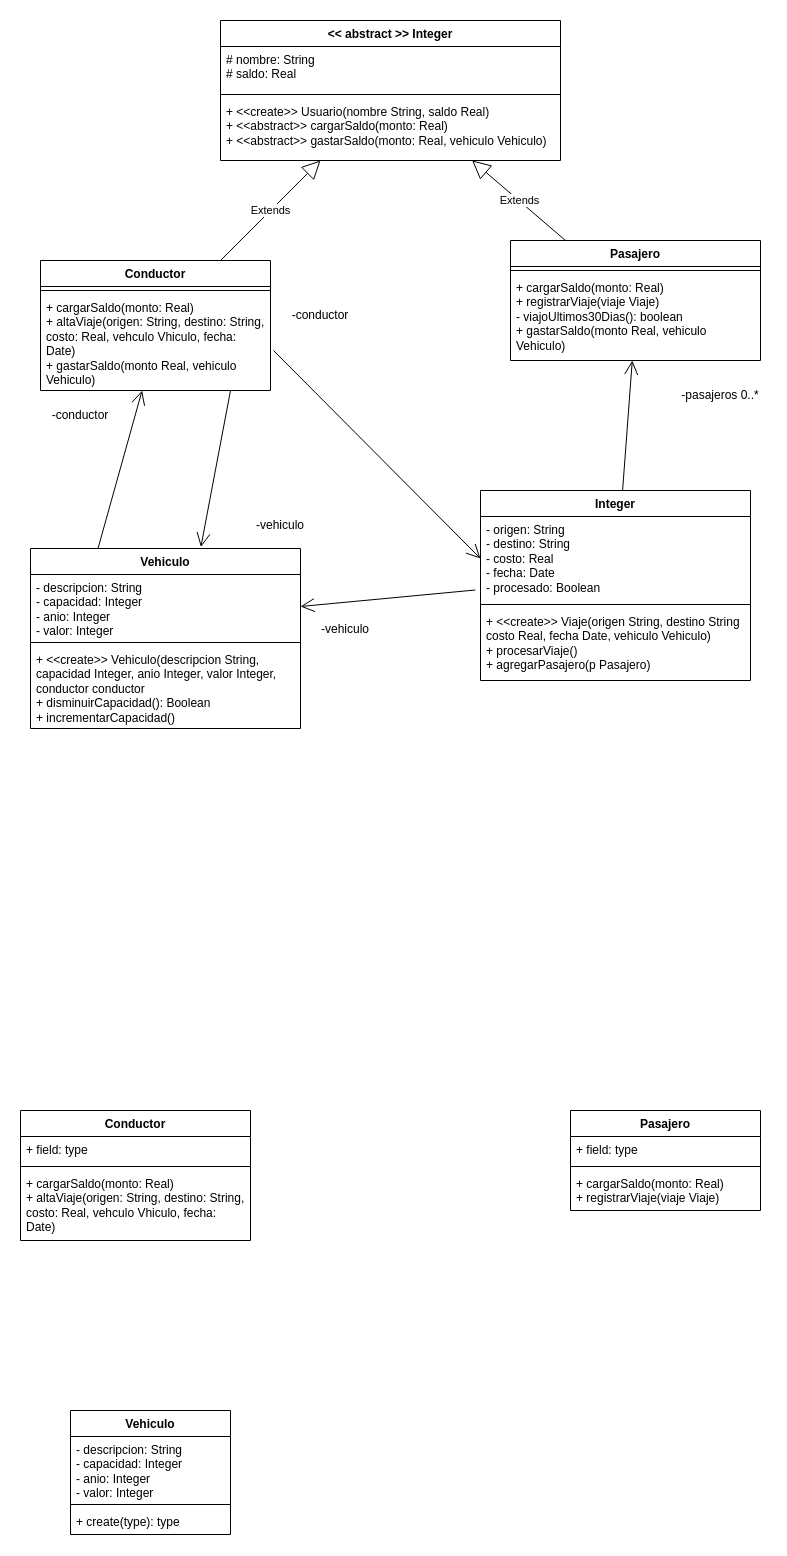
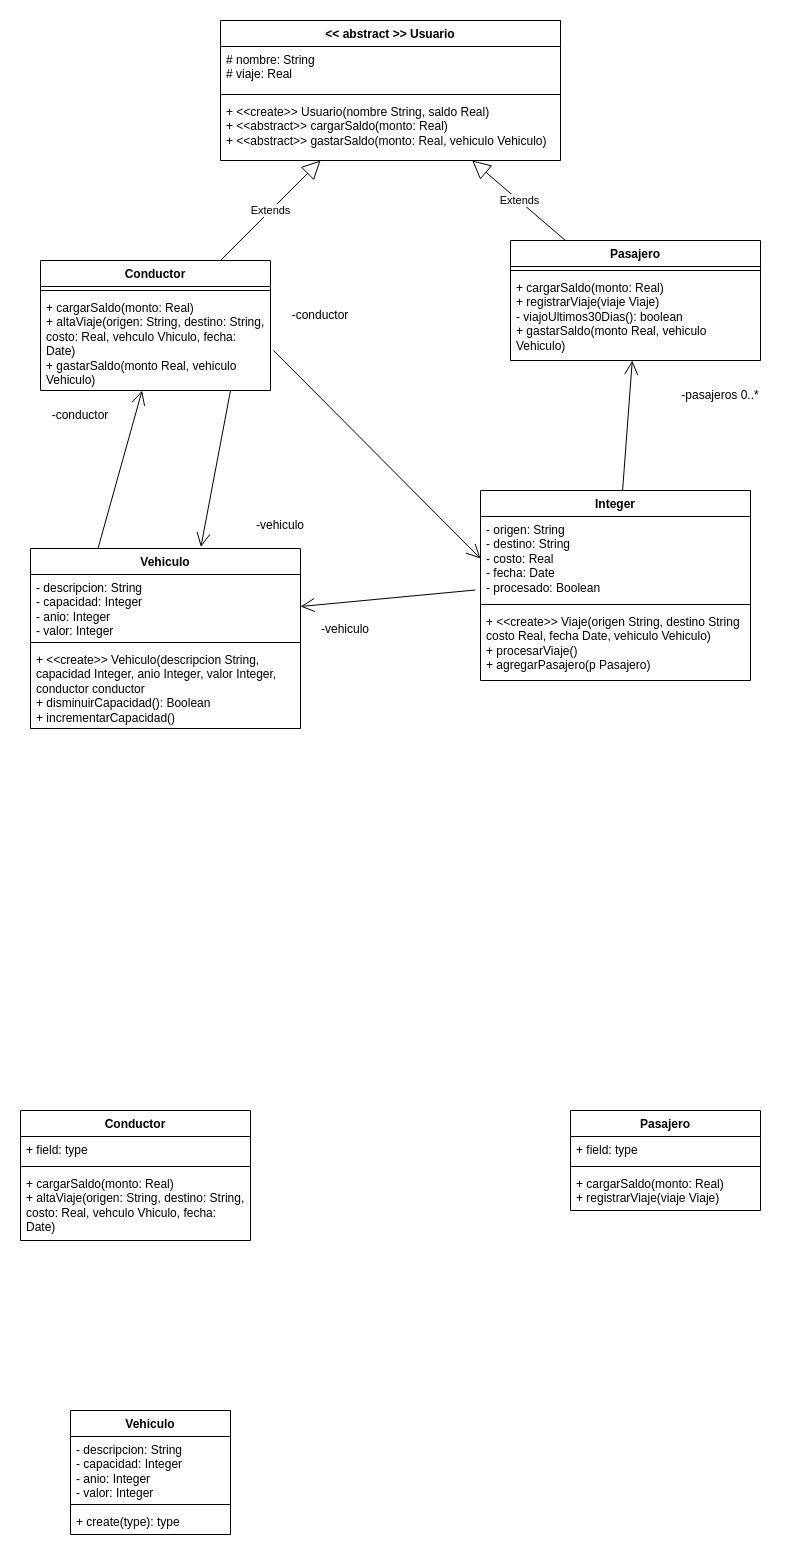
  <mxCell id="0" />
  <mxCell id="1" parent="0" />
- <mxCell id="2" value="&amp;lt;&amp;lt; abstract &amp;gt;&amp;gt; Integer" style="swimlane;fontStyle=1;align=center;verticalAlign=top;childLayout=stackLayout;horizontal=1;startSize=26;horizontalStack=0;resizeParent=1;resizeParentMax=0;resizeLast=0;collapsible=1;marginBottom=0;whiteSpace=wrap;html=1;" parent="1" vertex="1"><mxGeometry x="220" y="20" width="340" height="140" as="geometry" /></mxCell>
- <mxCell id="3" value="# nombre: String&lt;br&gt;# saldo: Real" style="text;strokeColor=none;fillColor=none;align=left;verticalAlign=top;spacingLeft=4;spacingRight=4;overflow=hidden;rotatable=0;points=[[0,0.5],[1,0.5]];portConstraint=eastwest;whiteSpace=wrap;html=1;" parent="2" vertex="1"><mxGeometry y="26" width="340" height="44" as="geometry" /></mxCell>
+ <mxCell id="2" value="&amp;lt;&amp;lt; abstract &amp;gt;&amp;gt; Usuario" style="swimlane;fontStyle=1;align=center;verticalAlign=top;childLayout=stackLayout;horizontal=1;startSize=26;horizontalStack=0;resizeParent=1;resizeParentMax=0;resizeLast=0;collapsible=1;marginBottom=0;whiteSpace=wrap;html=1;" parent="1" vertex="1"><mxGeometry x="220" y="20" width="340" height="140" as="geometry" /></mxCell>
+ <mxCell id="3" value="# nombre: String&lt;br&gt;# viaje: Real" style="text;strokeColor=none;fillColor=none;align=left;verticalAlign=top;spacingLeft=4;spacingRight=4;overflow=hidden;rotatable=0;points=[[0,0.5],[1,0.5]];portConstraint=eastwest;whiteSpace=wrap;html=1;" parent="2" vertex="1"><mxGeometry y="26" width="340" height="44" as="geometry" /></mxCell>
  <mxCell id="4" value="" style="line;strokeWidth=1;fillColor=none;align=left;verticalAlign=middle;spacingTop=-1;spacingLeft=3;spacingRight=3;rotatable=0;labelPosition=right;points=[];portConstraint=eastwest;strokeColor=inherit;" parent="2" vertex="1"><mxGeometry y="70" width="340" height="8" as="geometry" /></mxCell>
  <mxCell id="5" value="+ &amp;lt;&amp;lt;create&amp;gt;&amp;gt; Usuario(nombre String, saldo Real)&lt;br&gt;+ &amp;lt;&amp;lt;abstract&amp;gt;&amp;gt; cargarSaldo(monto: Real)&lt;br&gt;+ &amp;lt;&amp;lt;abstract&amp;gt;&amp;gt; gastarSaldo(monto: Real, vehiculo Vehiculo)" style="text;strokeColor=none;fillColor=none;align=left;verticalAlign=top;spacingLeft=4;spacingRight=4;overflow=hidden;rotatable=0;points=[[0,0.5],[1,0.5]];portConstraint=eastwest;whiteSpace=wrap;html=1;" parent="2" vertex="1"><mxGeometry y="78" width="340" height="62" as="geometry" /></mxCell>
  <mxCell id="6" value="Pasajero" style="swimlane;fontStyle=1;align=center;verticalAlign=top;childLayout=stackLayout;horizontal=1;startSize=26;horizontalStack=0;resizeParent=1;resizeParentMax=0;resizeLast=0;collapsible=1;marginBottom=0;whiteSpace=wrap;html=1;" parent="1" vertex="1"><mxGeometry x="510" y="240" width="250" height="120" as="geometry" /></mxCell>
  <mxCell id="7" value="" style="line;strokeWidth=1;fillColor=none;align=left;verticalAlign=middle;spacingTop=-1;spacingLeft=3;spacingRight=3;rotatable=0;labelPosition=right;points=[];portConstraint=eastwest;strokeColor=inherit;" parent="6" vertex="1"><mxGeometry y="26" width="250" height="8" as="geometry" /></mxCell>
  <mxCell id="8" value="+ cargarSaldo(monto: Real)&lt;br&gt;+ registrarViaje(viaje Viaje)&lt;br&gt;- viajoUltimos30Dias(): boolean&lt;br&gt;+ gastarSaldo(monto Real, vehiculo Vehiculo)" style="text;strokeColor=none;fillColor=none;align=left;verticalAlign=top;spacingLeft=4;spacingRight=4;overflow=hidden;rotatable=0;points=[[0,0.5],[1,0.5]];portConstraint=eastwest;whiteSpace=wrap;html=1;" parent="6" vertex="1"><mxGeometry y="34" width="250" height="86" as="geometry" /></mxCell>
  <mxCell id="9" value="Conductor" style="swimlane;fontStyle=1;align=center;verticalAlign=top;childLayout=stackLayout;horizontal=1;startSize=26;horizontalStack=0;resizeParent=1;resizeParentMax=0;resizeLast=0;collapsible=1;marginBottom=0;whiteSpace=wrap;html=1;" parent="1" vertex="1"><mxGeometry x="40" y="260" width="230" height="130" as="geometry" /></mxCell>
  <mxCell id="10" value="" style="line;strokeWidth=1;fillColor=none;align=left;verticalAlign=middle;spacingTop=-1;spacingLeft=3;spacingRight=3;rotatable=0;labelPosition=right;points=[];portConstraint=eastwest;strokeColor=inherit;" parent="9" vertex="1"><mxGeometry y="26" width="230" height="8" as="geometry" /></mxCell>
  <mxCell id="11" value="+ cargarSaldo(monto: Real)&lt;br&gt;+ altaViaje(origen: String, destino: String, costo: Real, vehculo Vhiculo, fecha: Date)&lt;br&gt;+ gastarSaldo(monto Real, vehiculo Vehiculo)" style="text;strokeColor=none;fillColor=none;align=left;verticalAlign=top;spacingLeft=4;spacingRight=4;overflow=hidden;rotatable=0;points=[[0,0.5],[1,0.5]];portConstraint=eastwest;whiteSpace=wrap;html=1;" parent="9" vertex="1"><mxGeometry y="34" width="230" height="96" as="geometry" /></mxCell>
  <mxCell id="12" value="Extends" style="endArrow=block;endSize=16;endFill=0;html=1;rounded=0;" parent="1" source="6" target="2" edge="1"><mxGeometry width="160" relative="1" as="geometry"><mxPoint x="400" y="450" as="sourcePoint" /><mxPoint x="560" y="450" as="targetPoint" /></mxGeometry></mxCell>
  <mxCell id="13" value="Extends" style="endArrow=block;endSize=16;endFill=0;html=1;rounded=0;" parent="1" source="9" target="2" edge="1"><mxGeometry width="160" relative="1" as="geometry"><mxPoint x="100" y="230" as="sourcePoint" /><mxPoint x="280" y="220" as="targetPoint" /></mxGeometry></mxCell>
  <mxCell id="14" value="-vehiculo" style="text;strokeColor=none;align=center;fillColor=none;html=1;verticalAlign=middle;whiteSpace=wrap;rounded=0;" parent="1" vertex="1"><mxGeometry x="250" y="510" width="60" height="30" as="geometry" /></mxCell>
  <mxCell id="15" value="-conductor" style="text;strokeColor=none;align=center;fillColor=none;html=1;verticalAlign=middle;whiteSpace=wrap;rounded=0;" parent="1" vertex="1"><mxGeometry x="50" y="400" width="60" height="30" as="geometry" /></mxCell>
  <mxCell id="16" value="" style="endArrow=open;endFill=1;endSize=12;html=1;rounded=0;entryX=0.631;entryY=-0.008;entryDx=0;entryDy=0;entryPerimeter=0;" parent="1" target="39" edge="1"><mxGeometry width="160" relative="1" as="geometry"><mxPoint x="230" y="390" as="sourcePoint" /><mxPoint x="215" y="540" as="targetPoint" /><Array as="points" /></mxGeometry></mxCell>
  <mxCell id="17" value="Integer" style="swimlane;fontStyle=1;align=center;verticalAlign=top;childLayout=stackLayout;horizontal=1;startSize=26;horizontalStack=0;resizeParent=1;resizeParentMax=0;resizeLast=0;collapsible=1;marginBottom=0;whiteSpace=wrap;html=1;" parent="1" vertex="1"><mxGeometry x="480" y="490" width="270" height="190" as="geometry" /></mxCell>
  <mxCell id="18" value="- origen: String&lt;br&gt;- destino: String&lt;br&gt;- costo: Real&lt;br&gt;- fecha: Date&lt;br&gt;- procesado: Boolean" style="text;strokeColor=none;fillColor=none;align=left;verticalAlign=top;spacingLeft=4;spacingRight=4;overflow=hidden;rotatable=0;points=[[0,0.5],[1,0.5]];portConstraint=eastwest;whiteSpace=wrap;html=1;" parent="17" vertex="1"><mxGeometry y="26" width="270" height="84" as="geometry" /></mxCell>
  <mxCell id="19" value="" style="line;strokeWidth=1;fillColor=none;align=left;verticalAlign=middle;spacingTop=-1;spacingLeft=3;spacingRight=3;rotatable=0;labelPosition=right;points=[];portConstraint=eastwest;strokeColor=inherit;" parent="17" vertex="1"><mxGeometry y="110" width="270" height="8" as="geometry" /></mxCell>
  <mxCell id="20" value="+ &amp;lt;&amp;lt;create&amp;gt;&amp;gt; Viaje(origen String, destino String costo Real, fecha Date, vehiculo Vehiculo)&lt;br&gt;+ procesarViaje()&lt;br&gt;+ agregarPasajero(p Pasajero)" style="text;strokeColor=none;fillColor=none;align=left;verticalAlign=top;spacingLeft=4;spacingRight=4;overflow=hidden;rotatable=0;points=[[0,0.5],[1,0.5]];portConstraint=eastwest;whiteSpace=wrap;html=1;" parent="17" vertex="1"><mxGeometry y="118" width="270" height="72" as="geometry" /></mxCell>
  <mxCell id="21" value="" style="endArrow=open;endFill=1;endSize=12;html=1;rounded=0;exitX=1.013;exitY=0.583;exitDx=0;exitDy=0;exitPerimeter=0;entryX=0;entryY=0.5;entryDx=0;entryDy=0;" parent="1" source="11" target="18" edge="1"><mxGeometry width="160" relative="1" as="geometry"><mxPoint x="430" y="320" as="sourcePoint" /><mxPoint x="430" y="464" as="targetPoint" /></mxGeometry></mxCell>
  <mxCell id="22" value="" style="endArrow=open;endFill=1;endSize=12;html=1;rounded=0;" parent="1" source="17" target="8" edge="1"><mxGeometry width="160" relative="1" as="geometry"><mxPoint x="300" y="430" as="sourcePoint" /><mxPoint x="460" y="430" as="targetPoint" /></mxGeometry></mxCell>
  <mxCell id="23" value="-pasajeros 0..*" style="text;strokeColor=none;align=center;fillColor=none;html=1;verticalAlign=middle;whiteSpace=wrap;rounded=0;" parent="1" vertex="1"><mxGeometry x="675" y="380" width="90" height="30" as="geometry" /></mxCell>
  <mxCell id="24" value="" style="endArrow=open;endFill=1;endSize=12;html=1;rounded=0;entryX=1;entryY=0.5;entryDx=0;entryDy=0;exitX=-0.019;exitY=0.875;exitDx=0;exitDy=0;exitPerimeter=0;" parent="1" source="18" edge="1" target="40"><mxGeometry width="160" relative="1" as="geometry"><mxPoint x="550" y="805" as="sourcePoint" /><mxPoint x="340" y="614" as="targetPoint" /></mxGeometry></mxCell>
  <mxCell id="25" value="-conductor" style="text;strokeColor=none;align=center;fillColor=none;html=1;verticalAlign=middle;whiteSpace=wrap;rounded=0;" parent="1" vertex="1"><mxGeometry x="290" y="300" width="60" height="30" as="geometry" /></mxCell>
  <mxCell id="26" value="" style="endArrow=open;endFill=1;endSize=12;html=1;rounded=0;exitX=0.25;exitY=0;exitDx=0;exitDy=0;" parent="1" source="39" edge="1" target="11"><mxGeometry width="160" relative="1" as="geometry"><mxPoint x="139.1" y="541.96" as="sourcePoint" /><mxPoint x="139" y="360" as="targetPoint" /></mxGeometry></mxCell>
  <mxCell id="27" value="Pasajero" style="swimlane;fontStyle=1;align=center;verticalAlign=top;childLayout=stackLayout;horizontal=1;startSize=26;horizontalStack=0;resizeParent=1;resizeParentMax=0;resizeLast=0;collapsible=1;marginBottom=0;whiteSpace=wrap;html=1;" parent="1" vertex="1"><mxGeometry x="570" y="1110" width="190" height="100" as="geometry" /></mxCell>
  <mxCell id="28" value="+ field: type" style="text;strokeColor=none;fillColor=none;align=left;verticalAlign=top;spacingLeft=4;spacingRight=4;overflow=hidden;rotatable=0;points=[[0,0.5],[1,0.5]];portConstraint=eastwest;whiteSpace=wrap;html=1;" parent="27" vertex="1"><mxGeometry y="26" width="190" height="26" as="geometry" /></mxCell>
  <mxCell id="29" value="" style="line;strokeWidth=1;fillColor=none;align=left;verticalAlign=middle;spacingTop=-1;spacingLeft=3;spacingRight=3;rotatable=0;labelPosition=right;points=[];portConstraint=eastwest;strokeColor=inherit;" parent="27" vertex="1"><mxGeometry y="52" width="190" height="8" as="geometry" /></mxCell>
  <mxCell id="30" value="+ cargarSaldo(monto: Real)&lt;br&gt;+ registrarViaje(viaje Viaje)" style="text;strokeColor=none;fillColor=none;align=left;verticalAlign=top;spacingLeft=4;spacingRight=4;overflow=hidden;rotatable=0;points=[[0,0.5],[1,0.5]];portConstraint=eastwest;whiteSpace=wrap;html=1;" parent="27" vertex="1"><mxGeometry y="60" width="190" height="40" as="geometry" /></mxCell>
  <mxCell id="31" value="Conductor" style="swimlane;fontStyle=1;align=center;verticalAlign=top;childLayout=stackLayout;horizontal=1;startSize=26;horizontalStack=0;resizeParent=1;resizeParentMax=0;resizeLast=0;collapsible=1;marginBottom=0;whiteSpace=wrap;html=1;" parent="1" vertex="1"><mxGeometry x="20" y="1110" width="230" height="130" as="geometry" /></mxCell>
  <mxCell id="32" value="+ field: type" style="text;strokeColor=none;fillColor=none;align=left;verticalAlign=top;spacingLeft=4;spacingRight=4;overflow=hidden;rotatable=0;points=[[0,0.5],[1,0.5]];portConstraint=eastwest;whiteSpace=wrap;html=1;" parent="31" vertex="1"><mxGeometry y="26" width="230" height="26" as="geometry" /></mxCell>
  <mxCell id="33" value="" style="line;strokeWidth=1;fillColor=none;align=left;verticalAlign=middle;spacingTop=-1;spacingLeft=3;spacingRight=3;rotatable=0;labelPosition=right;points=[];portConstraint=eastwest;strokeColor=inherit;" parent="31" vertex="1"><mxGeometry y="52" width="230" height="8" as="geometry" /></mxCell>
  <mxCell id="34" value="+ cargarSaldo(monto: Real)&lt;br&gt;+ altaViaje(origen: String, destino: String, costo: Real, vehculo Vhiculo, fecha: Date)" style="text;strokeColor=none;fillColor=none;align=left;verticalAlign=top;spacingLeft=4;spacingRight=4;overflow=hidden;rotatable=0;points=[[0,0.5],[1,0.5]];portConstraint=eastwest;whiteSpace=wrap;html=1;" parent="31" vertex="1"><mxGeometry y="60" width="230" height="70" as="geometry" /></mxCell>
  <mxCell id="35" value="Vehiculo" style="swimlane;fontStyle=1;align=center;verticalAlign=top;childLayout=stackLayout;horizontal=1;startSize=26;horizontalStack=0;resizeParent=1;resizeParentMax=0;resizeLast=0;collapsible=1;marginBottom=0;whiteSpace=wrap;html=1;" parent="1" vertex="1"><mxGeometry x="70" y="1410" width="160" height="124" as="geometry" /></mxCell>
  <mxCell id="36" value="- descripcion: String&lt;br&gt;- capacidad: Integer&lt;br&gt;- anio: Integer&lt;br&gt;- valor: Integer" style="text;strokeColor=none;fillColor=none;align=left;verticalAlign=top;spacingLeft=4;spacingRight=4;overflow=hidden;rotatable=0;points=[[0,0.5],[1,0.5]];portConstraint=eastwest;whiteSpace=wrap;html=1;" parent="35" vertex="1"><mxGeometry y="26" width="160" height="64" as="geometry" /></mxCell>
  <mxCell id="37" value="" style="line;strokeWidth=1;fillColor=none;align=left;verticalAlign=middle;spacingTop=-1;spacingLeft=3;spacingRight=3;rotatable=0;labelPosition=right;points=[];portConstraint=eastwest;strokeColor=inherit;" parent="35" vertex="1"><mxGeometry y="90" width="160" height="8" as="geometry" /></mxCell>
  <mxCell id="38" value="+ create(type): type" style="text;strokeColor=none;fillColor=none;align=left;verticalAlign=top;spacingLeft=4;spacingRight=4;overflow=hidden;rotatable=0;points=[[0,0.5],[1,0.5]];portConstraint=eastwest;whiteSpace=wrap;html=1;" parent="35" vertex="1"><mxGeometry y="98" width="160" height="26" as="geometry" /></mxCell>
  <mxCell id="39" value="Vehiculo" style="swimlane;fontStyle=1;align=center;verticalAlign=top;childLayout=stackLayout;horizontal=1;startSize=26;horizontalStack=0;resizeParent=1;resizeParentMax=0;resizeLast=0;collapsible=1;marginBottom=0;whiteSpace=wrap;html=1;" vertex="1" parent="1"><mxGeometry x="30" y="548" width="270" height="180" as="geometry" /></mxCell>
  <mxCell id="40" value="- descripcion: String&lt;br&gt;- capacidad: Integer&lt;br&gt;- anio: Integer&lt;br&gt;- valor: Integer" style="text;strokeColor=none;fillColor=none;align=left;verticalAlign=top;spacingLeft=4;spacingRight=4;overflow=hidden;rotatable=0;points=[[0,0.5],[1,0.5]];portConstraint=eastwest;whiteSpace=wrap;html=1;" vertex="1" parent="39"><mxGeometry y="26" width="270" height="64" as="geometry" /></mxCell>
  <mxCell id="41" value="" style="line;strokeWidth=1;fillColor=none;align=left;verticalAlign=middle;spacingTop=-1;spacingLeft=3;spacingRight=3;rotatable=0;labelPosition=right;points=[];portConstraint=eastwest;strokeColor=inherit;" vertex="1" parent="39"><mxGeometry y="90" width="270" height="8" as="geometry" /></mxCell>
  <mxCell id="42" value="+ &amp;lt;&amp;lt;create&amp;gt;&amp;gt; Vehiculo(descripcion String, capacidad Integer, anio Integer, valor Integer, conductor conductor&lt;br&gt;+ disminuirCapacidad(): Boolean&lt;br&gt;+ incrementarCapacidad()" style="text;strokeColor=none;fillColor=none;align=left;verticalAlign=top;spacingLeft=4;spacingRight=4;overflow=hidden;rotatable=0;points=[[0,0.5],[1,0.5]];portConstraint=eastwest;whiteSpace=wrap;html=1;" vertex="1" parent="39"><mxGeometry y="98" width="270" height="82" as="geometry" /></mxCell>
  <mxCell id="43" value="-vehiculo" style="text;strokeColor=none;align=center;fillColor=none;html=1;verticalAlign=middle;whiteSpace=wrap;rounded=0;" vertex="1" parent="1"><mxGeometry x="315" y="614" width="60" height="30" as="geometry" /></mxCell>
